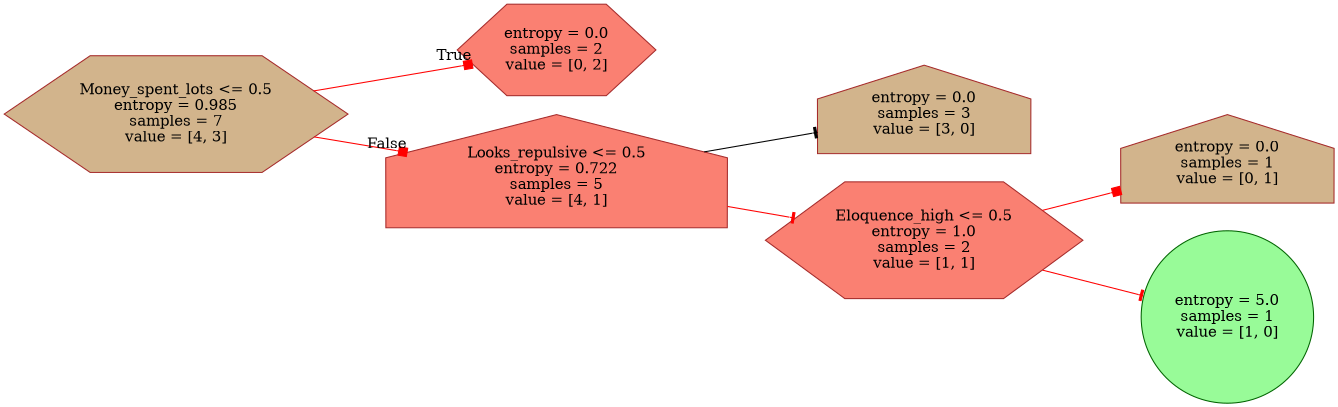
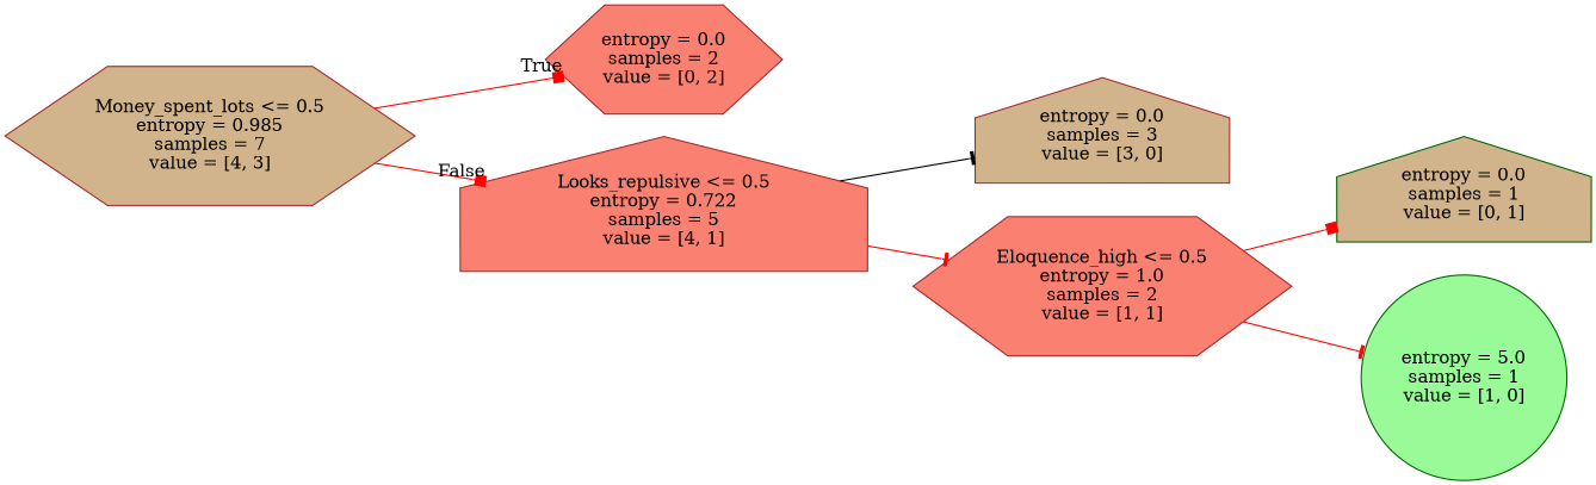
  digraph {
    rankdir=LR
    node [color=brown fillcolor=tan shape=hexagon style=filled]
    edge [arrowhead=box color=red]
    n1 [label="Money_spent_lots <= 0.5\nentropy = 0.985\nsamples = 7\nvalue = [4, 3]"]
    n2 [fillcolor=salmon label="entropy = 0.0\nsamples = 2\nvalue = [0, 2]"]
    n3 [fillcolor=salmon label="Looks_repulsive <= 0.5\nentropy = 0.722\nsamples = 5\nvalue = [4, 1]" shape=house]
    n4 [label="entropy = 0.0\nsamples = 3\nvalue = [3, 0]" shape=house]
    n5 [fillcolor=salmon label="Eloquence_high <= 0.5\nentropy = 1.0\nsamples = 2\nvalue = [1, 1]"]
-   n6 [label="entropy = 0.0\nsamples = 1\nvalue = [0, 1]" shape=house]
+   n6 [color=darkgreen label="entropy = 0.0\nsamples = 1\nvalue = [0, 1]" shape=house]
    n7 [color=darkgreen fillcolor=palegreen label="entropy = 5.0\nsamples = 1\nvalue = [1, 0]" shape=circle]
    n1 -> n2 [headlabel=True labelangle=45 labeldistance=2.5]
    n1 -> n3 [headlabel=False labelangle=-45 labeldistance=2.5]
    n3 -> n4 [arrowhead=tee color=black]
    n3 -> n5 [arrowhead=tee]
    n5 -> n6
    n5 -> n7 [arrowhead=tee]
  }
